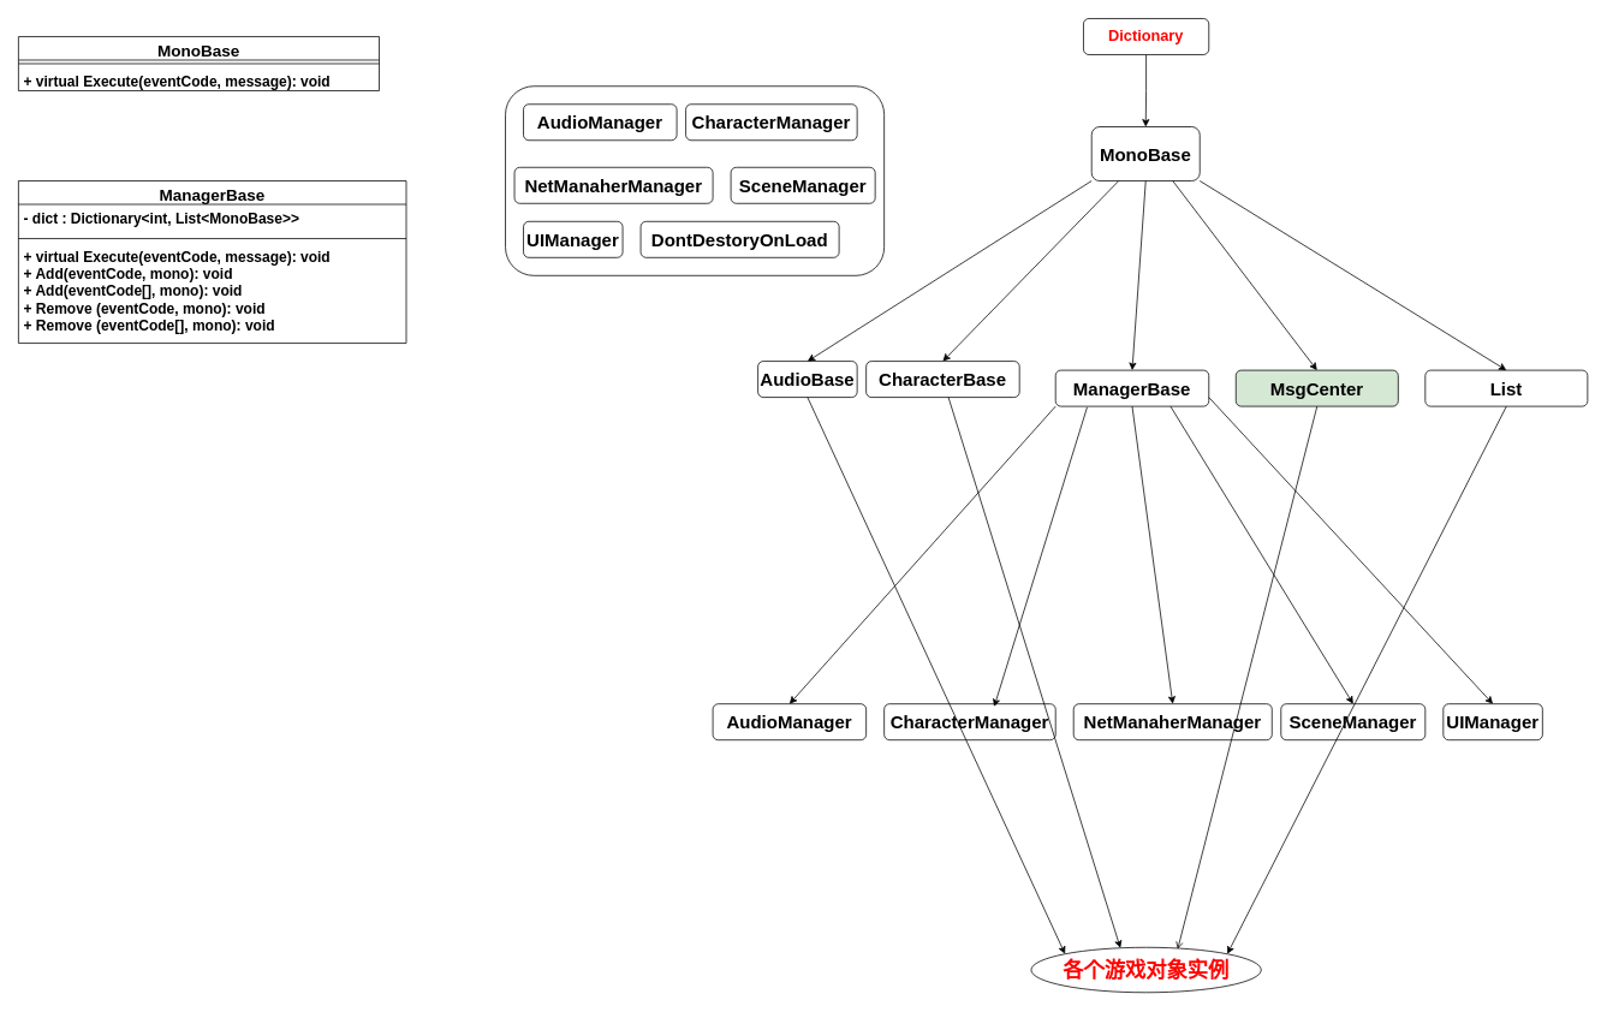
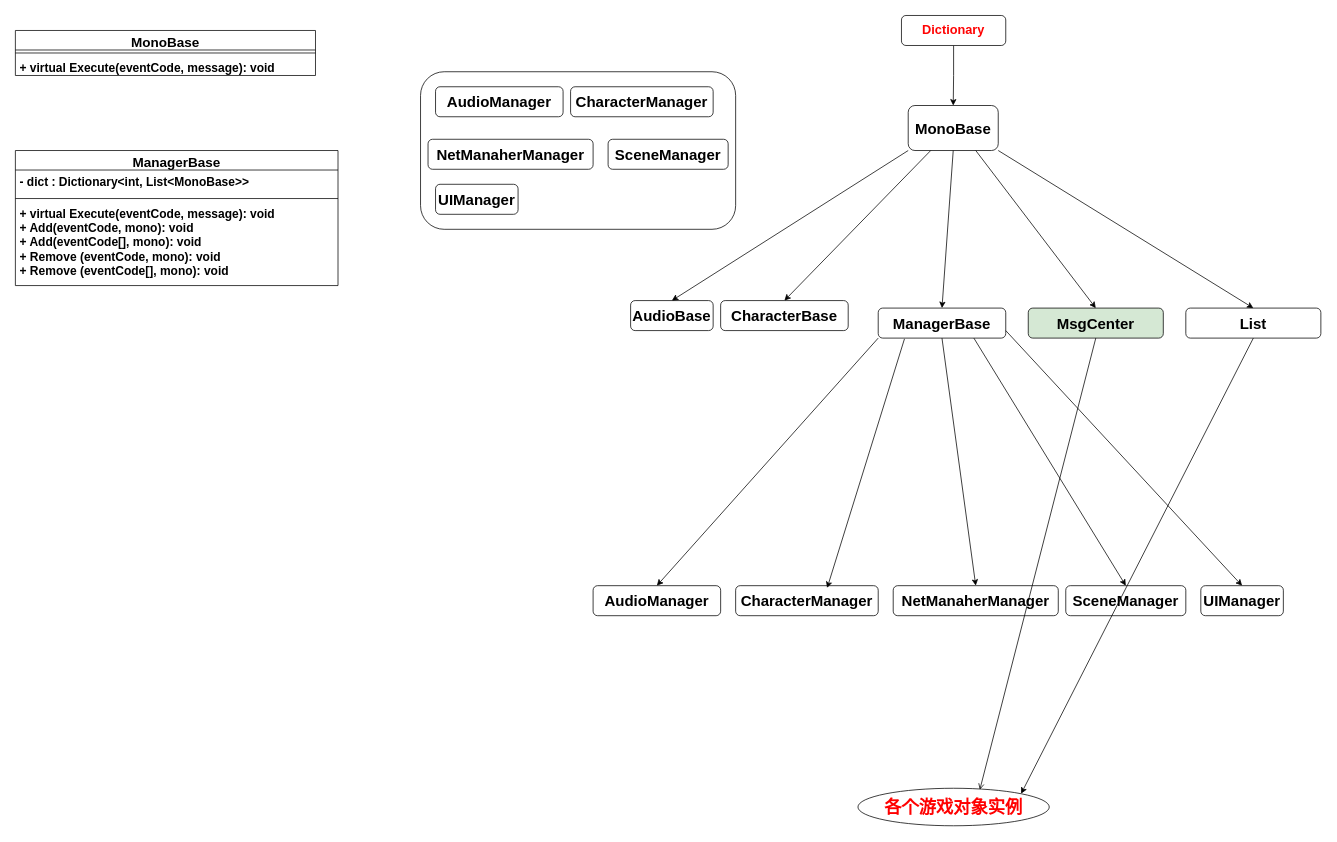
  <mxCell id="0" />
  <mxCell id="1" parent="0" />
  <mxCell id="2" style="edgeStyle=orthogonalEdgeStyle;rounded=0;orthogonalLoop=1;jettySize=auto;html=1;exitX=0.5;exitY=1;exitDx=0;exitDy=0;entryX=0.5;entryY=0;entryDx=0;entryDy=0;" edge="1" parent="1" source="3" target="4"><mxGeometry relative="1" as="geometry" /></mxCell>
  <mxCell id="3" value="&lt;font color=&quot;#ff0303&quot; style=&quot;font-size: 17px;&quot;&gt;&lt;b&gt;Dictionary&lt;/b&gt;&lt;/font&gt;" style="rounded=1;whiteSpace=wrap;html=1;" vertex="1" parent="1"><mxGeometry x="1201" y="20" width="139" height="40" as="geometry" /></mxCell>
  <mxCell id="4" value="&lt;font style=&quot;font-size: 20px;&quot;&gt;&lt;b&gt;MonoBase&lt;/b&gt;&lt;/font&gt;" style="rounded=1;whiteSpace=wrap;html=1;" vertex="1" parent="1"><mxGeometry x="1210" y="140" width="120" height="60" as="geometry" /></mxCell>
  <mxCell id="5" value="&lt;font style=&quot;font-size: 20px;&quot;&gt;&lt;b&gt;AudioBase&lt;/b&gt;&lt;/font&gt;" style="rounded=1;whiteSpace=wrap;html=1;" vertex="1" parent="1"><mxGeometry x="840" y="400" width="110" height="40" as="geometry" /></mxCell>
  <mxCell id="6" value="" style="endArrow=classic;html=1;rounded=0;exitX=0;exitY=1;exitDx=0;exitDy=0;entryX=0.5;entryY=0;entryDx=0;entryDy=0;" edge="1" parent="1" source="4" target="5"><mxGeometry width="50" height="50" relative="1" as="geometry"><mxPoint x="1570" y="410" as="sourcePoint" /><mxPoint x="1620" y="360" as="targetPoint" /></mxGeometry></mxCell>
  <mxCell id="7" value="&lt;font style=&quot;font-size: 20px;&quot;&gt;&lt;b&gt;CharacterBase&lt;/b&gt;&lt;/font&gt;" style="rounded=1;whiteSpace=wrap;html=1;" vertex="1" parent="1"><mxGeometry x="960" y="400" width="170" height="40" as="geometry" /></mxCell>
  <mxCell id="8" value="" style="endArrow=classic;html=1;rounded=0;exitX=0.25;exitY=1;exitDx=0;exitDy=0;entryX=0.5;entryY=0;entryDx=0;entryDy=0;" edge="1" parent="1" target="7" source="4"><mxGeometry width="50" height="50" relative="1" as="geometry"><mxPoint x="1220" y="210" as="sourcePoint" /><mxPoint x="1630" y="370" as="targetPoint" /></mxGeometry></mxCell>
  <mxCell id="9" value="&lt;b style=&quot;font-size: 20px;&quot;&gt;ManagerBase&lt;/b&gt;" style="rounded=1;whiteSpace=wrap;html=1;" vertex="1" parent="1"><mxGeometry x="1170" y="410" width="170" height="40" as="geometry" /></mxCell>
  <mxCell id="10" value="" style="endArrow=classic;html=1;rounded=0;entryX=0.5;entryY=0;entryDx=0;entryDy=0;exitX=0.5;exitY=1;exitDx=0;exitDy=0;" edge="1" parent="1" target="9" source="4"><mxGeometry width="50" height="50" relative="1" as="geometry"><mxPoint x="1260" y="210" as="sourcePoint" /><mxPoint x="1810" y="370" as="targetPoint" /></mxGeometry></mxCell>
  <mxCell id="11" value="&lt;font style=&quot;font-size: 20px;&quot;&gt;&lt;b&gt;MsgCenter&lt;/b&gt;&lt;/font&gt;" style="rounded=1;whiteSpace=wrap;html=1;fillColor=#d5e8d4;" vertex="1" parent="1"><mxGeometry x="1370" y="410" width="180" height="40" as="geometry" /></mxCell>
  <mxCell id="12" value="" style="endArrow=classic;html=1;rounded=0;exitX=0.75;exitY=1;exitDx=0;exitDy=0;entryX=0.5;entryY=0;entryDx=0;entryDy=0;" edge="1" parent="1" target="11" source="4"><mxGeometry width="50" height="50" relative="1" as="geometry"><mxPoint x="1350" y="310" as="sourcePoint" /><mxPoint x="1740" y="480" as="targetPoint" /></mxGeometry></mxCell>
  <mxCell id="13" value="&lt;font style=&quot;font-size: 20px;&quot;&gt;&lt;b&gt;List&lt;/b&gt;&lt;/font&gt;" style="rounded=1;whiteSpace=wrap;html=1;" vertex="1" parent="1"><mxGeometry x="1580" y="410" width="180" height="40" as="geometry" /></mxCell>
  <mxCell id="14" value="" style="endArrow=classic;html=1;rounded=0;exitX=1;exitY=1;exitDx=0;exitDy=0;entryX=0.5;entryY=0;entryDx=0;entryDy=0;" edge="1" parent="1" source="4" target="13"><mxGeometry width="50" height="50" relative="1" as="geometry"><mxPoint x="1280" y="210" as="sourcePoint" /><mxPoint x="1300" y="380" as="targetPoint" /></mxGeometry></mxCell>
  <mxCell id="15" value="" style="rounded=1;whiteSpace=wrap;html=1;" vertex="1" parent="1"><mxGeometry x="560" y="95" width="420" height="210" as="geometry" /></mxCell>
  <mxCell id="16" value="&lt;b style=&quot;font-size: 20px;&quot;&gt;AudioManager&lt;/b&gt;" style="rounded=1;whiteSpace=wrap;html=1;" vertex="1" parent="1"><mxGeometry x="790" y="780" width="170" height="40" as="geometry" /></mxCell>
  <mxCell id="17" value="&lt;b style=&quot;font-size: 20px;&quot;&gt;CharacterManager&lt;/b&gt;" style="rounded=1;whiteSpace=wrap;html=1;" vertex="1" parent="1"><mxGeometry x="980" y="780" width="190" height="40" as="geometry" /></mxCell>
  <mxCell id="18" value="&lt;b style=&quot;font-size: 20px;&quot;&gt;NetManaherManager&lt;/b&gt;" style="rounded=1;whiteSpace=wrap;html=1;" vertex="1" parent="1"><mxGeometry x="1190" y="780" width="220" height="40" as="geometry" /></mxCell>
  <mxCell id="19" value="&lt;b style=&quot;font-size: 20px;&quot;&gt;SceneManager&lt;/b&gt;" style="rounded=1;whiteSpace=wrap;html=1;" vertex="1" parent="1"><mxGeometry x="1420" y="780" width="160" height="40" as="geometry" /></mxCell>
  <mxCell id="20" value="&lt;b style=&quot;font-size: 20px;&quot;&gt;UIManager&lt;/b&gt;" style="rounded=1;whiteSpace=wrap;html=1;" vertex="1" parent="1"><mxGeometry x="1600" y="780" width="110" height="40" as="geometry" /></mxCell>
  <mxCell id="21" value="" style="endArrow=classic;html=1;rounded=0;exitX=0;exitY=1;exitDx=0;exitDy=0;entryX=0.5;entryY=0;entryDx=0;entryDy=0;" edge="1" parent="1" source="9" target="16"><mxGeometry width="50" height="50" relative="1" as="geometry"><mxPoint x="915" y="480" as="sourcePoint" /><mxPoint x="900" y="700" as="targetPoint" /></mxGeometry></mxCell>
  <mxCell id="22" value="" style="endArrow=classic;html=1;rounded=0;exitX=0.206;exitY=1.025;exitDx=0;exitDy=0;entryX=0.642;entryY=0.075;entryDx=0;entryDy=0;entryPerimeter=0;exitPerimeter=0;" edge="1" parent="1" source="9" target="17"><mxGeometry width="50" height="50" relative="1" as="geometry"><mxPoint x="1180" y="460" as="sourcePoint" /><mxPoint x="905" y="700" as="targetPoint" /></mxGeometry></mxCell>
  <mxCell id="23" value="" style="endArrow=classic;html=1;rounded=0;exitX=0.5;exitY=1;exitDx=0;exitDy=0;entryX=0.5;entryY=0;entryDx=0;entryDy=0;" edge="1" parent="1" source="9" target="18"><mxGeometry width="50" height="50" relative="1" as="geometry"><mxPoint x="1215" y="461" as="sourcePoint" /><mxPoint x="1132" y="703" as="targetPoint" /></mxGeometry></mxCell>
  <mxCell id="24" value="" style="endArrow=classic;html=1;rounded=0;exitX=0.75;exitY=1;exitDx=0;exitDy=0;entryX=0.5;entryY=0;entryDx=0;entryDy=0;" edge="1" parent="1" source="9" target="19"><mxGeometry width="50" height="50" relative="1" as="geometry"><mxPoint x="1265" y="460" as="sourcePoint" /><mxPoint x="1330" y="700" as="targetPoint" /></mxGeometry></mxCell>
  <mxCell id="25" value="" style="endArrow=classic;html=1;rounded=0;entryX=0.5;entryY=0;entryDx=0;entryDy=0;exitX=1;exitY=0.75;exitDx=0;exitDy=0;" edge="1" parent="1" source="9" target="20"><mxGeometry width="50" height="50" relative="1" as="geometry"><mxPoint x="1333" y="454" as="sourcePoint" /><mxPoint x="1530" y="700" as="targetPoint" /></mxGeometry></mxCell>
  <mxCell id="26" value="&lt;b style=&quot;font-size: 20px;&quot;&gt;AudioManager&lt;/b&gt;" style="rounded=1;whiteSpace=wrap;html=1;" vertex="1" parent="1"><mxGeometry x="580" y="115" width="170" height="40" as="geometry" /></mxCell>
  <mxCell id="27" value="&lt;b style=&quot;font-size: 20px;&quot;&gt;CharacterManager&lt;/b&gt;" style="rounded=1;whiteSpace=wrap;html=1;" vertex="1" parent="1"><mxGeometry x="760" y="115" width="190" height="40" as="geometry" /></mxCell>
  <mxCell id="28" value="&lt;b style=&quot;font-size: 20px;&quot;&gt;NetManaherManager&lt;/b&gt;" style="rounded=1;whiteSpace=wrap;html=1;" vertex="1" parent="1"><mxGeometry x="570" y="185" width="220" height="40" as="geometry" /></mxCell>
  <mxCell id="29" value="&lt;b style=&quot;font-size: 20px;&quot;&gt;SceneManager&lt;/b&gt;" style="rounded=1;whiteSpace=wrap;html=1;" vertex="1" parent="1"><mxGeometry x="810" y="185" width="160" height="40" as="geometry" /></mxCell>
  <mxCell id="30" value="&lt;b style=&quot;font-size: 20px;&quot;&gt;UIManager&lt;/b&gt;" style="rounded=1;whiteSpace=wrap;html=1;" vertex="1" parent="1"><mxGeometry x="580" y="245" width="110" height="40" as="geometry" /></mxCell>
  <mxCell id="31" style="edgeStyle=orthogonalEdgeStyle;rounded=0;orthogonalLoop=1;jettySize=auto;html=1;exitX=0.5;exitY=1;exitDx=0;exitDy=0;" edge="1" parent="1" source="30" target="30"><mxGeometry relative="1" as="geometry" /></mxCell>
- <mxCell id="32" value="&lt;b style=&quot;font-size: 20px;&quot;&gt;DontDestoryOnLoad&lt;/b&gt;" style="rounded=1;whiteSpace=wrap;html=1;" vertex="1" parent="1"><mxGeometry x="710" y="245" width="220" height="40" as="geometry" /></mxCell>
  <mxCell id="33" value="&lt;b&gt;&lt;font color=&quot;#ff0000&quot; style=&quot;font-size: 23px;&quot;&gt;各个游戏对象实例&lt;/font&gt;&lt;/b&gt;" style="ellipse;whiteSpace=wrap;html=1;" vertex="1" parent="1"><mxGeometry x="1143" y="1050" width="255" height="50" as="geometry" /></mxCell>
- <mxCell id="34" value="" style="endArrow=classic;html=1;rounded=0;exitX=0.5;exitY=1;exitDx=0;exitDy=0;entryX=0;entryY=0;entryDx=0;entryDy=0;" edge="1" parent="1" source="5" target="33"><mxGeometry width="50" height="50" relative="1" as="geometry"><mxPoint x="1180" y="460" as="sourcePoint" /><mxPoint x="885" y="790" as="targetPoint" /></mxGeometry></mxCell>
- <mxCell id="35" value="" style="endArrow=classic;html=1;rounded=0;entryX=0.388;entryY=0.016;entryDx=0;entryDy=0;entryPerimeter=0;" edge="1" parent="1" source="7" target="33"><mxGeometry width="50" height="50" relative="1" as="geometry"><mxPoint x="1200" y="1010" as="sourcePoint" /><mxPoint x="1250" y="970" as="targetPoint" /></mxGeometry></mxCell>
  <mxCell id="36" value="" style="endArrow=open;html=1;rounded=0;exitX=0.5;exitY=1;exitDx=0;exitDy=0;entryX=0.637;entryY=0.04;entryDx=0;entryDy=0;entryPerimeter=0;" edge="1" parent="1" source="11" target="33"><mxGeometry width="50" height="50" relative="1" as="geometry"><mxPoint x="1062" y="450" as="sourcePoint" /><mxPoint x="1302" y="990" as="targetPoint" /></mxGeometry></mxCell>
  <mxCell id="37" value="" style="endArrow=classic;html=1;rounded=0;exitX=0.5;exitY=1;exitDx=0;exitDy=0;entryX=1;entryY=0;entryDx=0;entryDy=0;" edge="1" parent="1" source="13" target="33"><mxGeometry width="50" height="50" relative="1" as="geometry"><mxPoint x="1470" y="460" as="sourcePoint" /><mxPoint x="1342" y="982" as="targetPoint" /></mxGeometry></mxCell>
  <mxCell id="38" value="&lt;font style=&quot;font-size: 18px;&quot;&gt;MonoBase&lt;/font&gt;" style="swimlane;fontStyle=1;align=center;verticalAlign=top;childLayout=stackLayout;horizontal=1;startSize=26;horizontalStack=0;resizeParent=1;resizeParentMax=0;resizeLast=0;collapsible=1;marginBottom=0;whiteSpace=wrap;html=1;" vertex="1" parent="1"><mxGeometry x="20" y="40" width="400" height="60" as="geometry" /></mxCell>
  <mxCell id="39" value="" style="line;strokeWidth=1;fillColor=none;align=left;verticalAlign=middle;spacingTop=-1;spacingLeft=3;spacingRight=3;rotatable=0;labelPosition=right;points=[];portConstraint=eastwest;strokeColor=inherit;" vertex="1" parent="38"><mxGeometry y="26" width="400" height="8" as="geometry" /></mxCell>
  <mxCell id="40" value="&lt;font style=&quot;font-size: 16px;&quot;&gt;&lt;b&gt;+ virtual Execute(eventCode, message): void&lt;/b&gt;&lt;/font&gt;" style="text;strokeColor=none;fillColor=none;align=left;verticalAlign=top;spacingLeft=4;spacingRight=4;overflow=hidden;rotatable=0;points=[[0,0.5],[1,0.5]];portConstraint=eastwest;whiteSpace=wrap;html=1;" vertex="1" parent="38"><mxGeometry y="34" width="400" height="26" as="geometry" /></mxCell>
  <mxCell id="41" value="&lt;font style=&quot;font-size: 18px;&quot;&gt;ManagerBase&lt;/font&gt;" style="swimlane;fontStyle=1;align=center;verticalAlign=top;childLayout=stackLayout;horizontal=1;startSize=26;horizontalStack=0;resizeParent=1;resizeParentMax=0;resizeLast=0;collapsible=1;marginBottom=0;whiteSpace=wrap;html=1;" vertex="1" parent="1"><mxGeometry x="20" y="200" width="430" height="180" as="geometry" /></mxCell>
  <mxCell id="42" value="&lt;b style=&quot;font-size: 16px;&quot;&gt;- dict : Dictionary&amp;lt;int, List&amp;lt;MonoBase&amp;gt;&amp;gt;&amp;nbsp;&lt;/b&gt;&lt;div&gt;&lt;b style=&quot;font-size: 16px;&quot;&gt;&lt;br&gt;&lt;/b&gt;&lt;/div&gt;" style="text;strokeColor=none;fillColor=none;align=left;verticalAlign=top;spacingLeft=4;spacingRight=4;overflow=hidden;rotatable=0;points=[[0,0.5],[1,0.5]];portConstraint=eastwest;whiteSpace=wrap;html=1;" vertex="1" parent="41"><mxGeometry y="26" width="430" height="34" as="geometry" /></mxCell>
  <mxCell id="43" value="" style="line;strokeWidth=1;fillColor=none;align=left;verticalAlign=middle;spacingTop=-1;spacingLeft=3;spacingRight=3;rotatable=0;labelPosition=right;points=[];portConstraint=eastwest;strokeColor=inherit;" vertex="1" parent="41"><mxGeometry y="60" width="430" height="8" as="geometry" /></mxCell>
  <mxCell id="44" value="&lt;b style=&quot;font-size: 16px;&quot;&gt;+ virtual Execute(eventCode, message): void&lt;/b&gt;&lt;div&gt;&lt;b style=&quot;font-size: 16px;&quot;&gt;+ Add(eventCode, mono): void&lt;/b&gt;&lt;/div&gt;&lt;div&gt;&lt;b style=&quot;font-size: 16px;&quot;&gt;+ Add(eventCode[], mono): void&lt;/b&gt;&lt;/div&gt;&lt;div&gt;&lt;div&gt;&lt;b style=&quot;font-size: 16px;&quot;&gt;+ Remove (eventCode, mono): void&lt;/b&gt;&lt;/div&gt;&lt;div&gt;&lt;b style=&quot;font-size: 16px;&quot;&gt;+&amp;nbsp;&lt;/b&gt;&lt;b style=&quot;font-size: 16px;&quot;&gt;Remove&amp;nbsp;&lt;/b&gt;&lt;b style=&quot;font-size: 16px;&quot;&gt;(eventCode[], mono): void&lt;/b&gt;&lt;/div&gt;&lt;/div&gt;" style="text;strokeColor=none;fillColor=none;align=left;verticalAlign=top;spacingLeft=4;spacingRight=4;overflow=hidden;rotatable=0;points=[[0,0.5],[1,0.5]];portConstraint=eastwest;whiteSpace=wrap;html=1;" vertex="1" parent="41"><mxGeometry y="68" width="430" height="112" as="geometry" /></mxCell>
